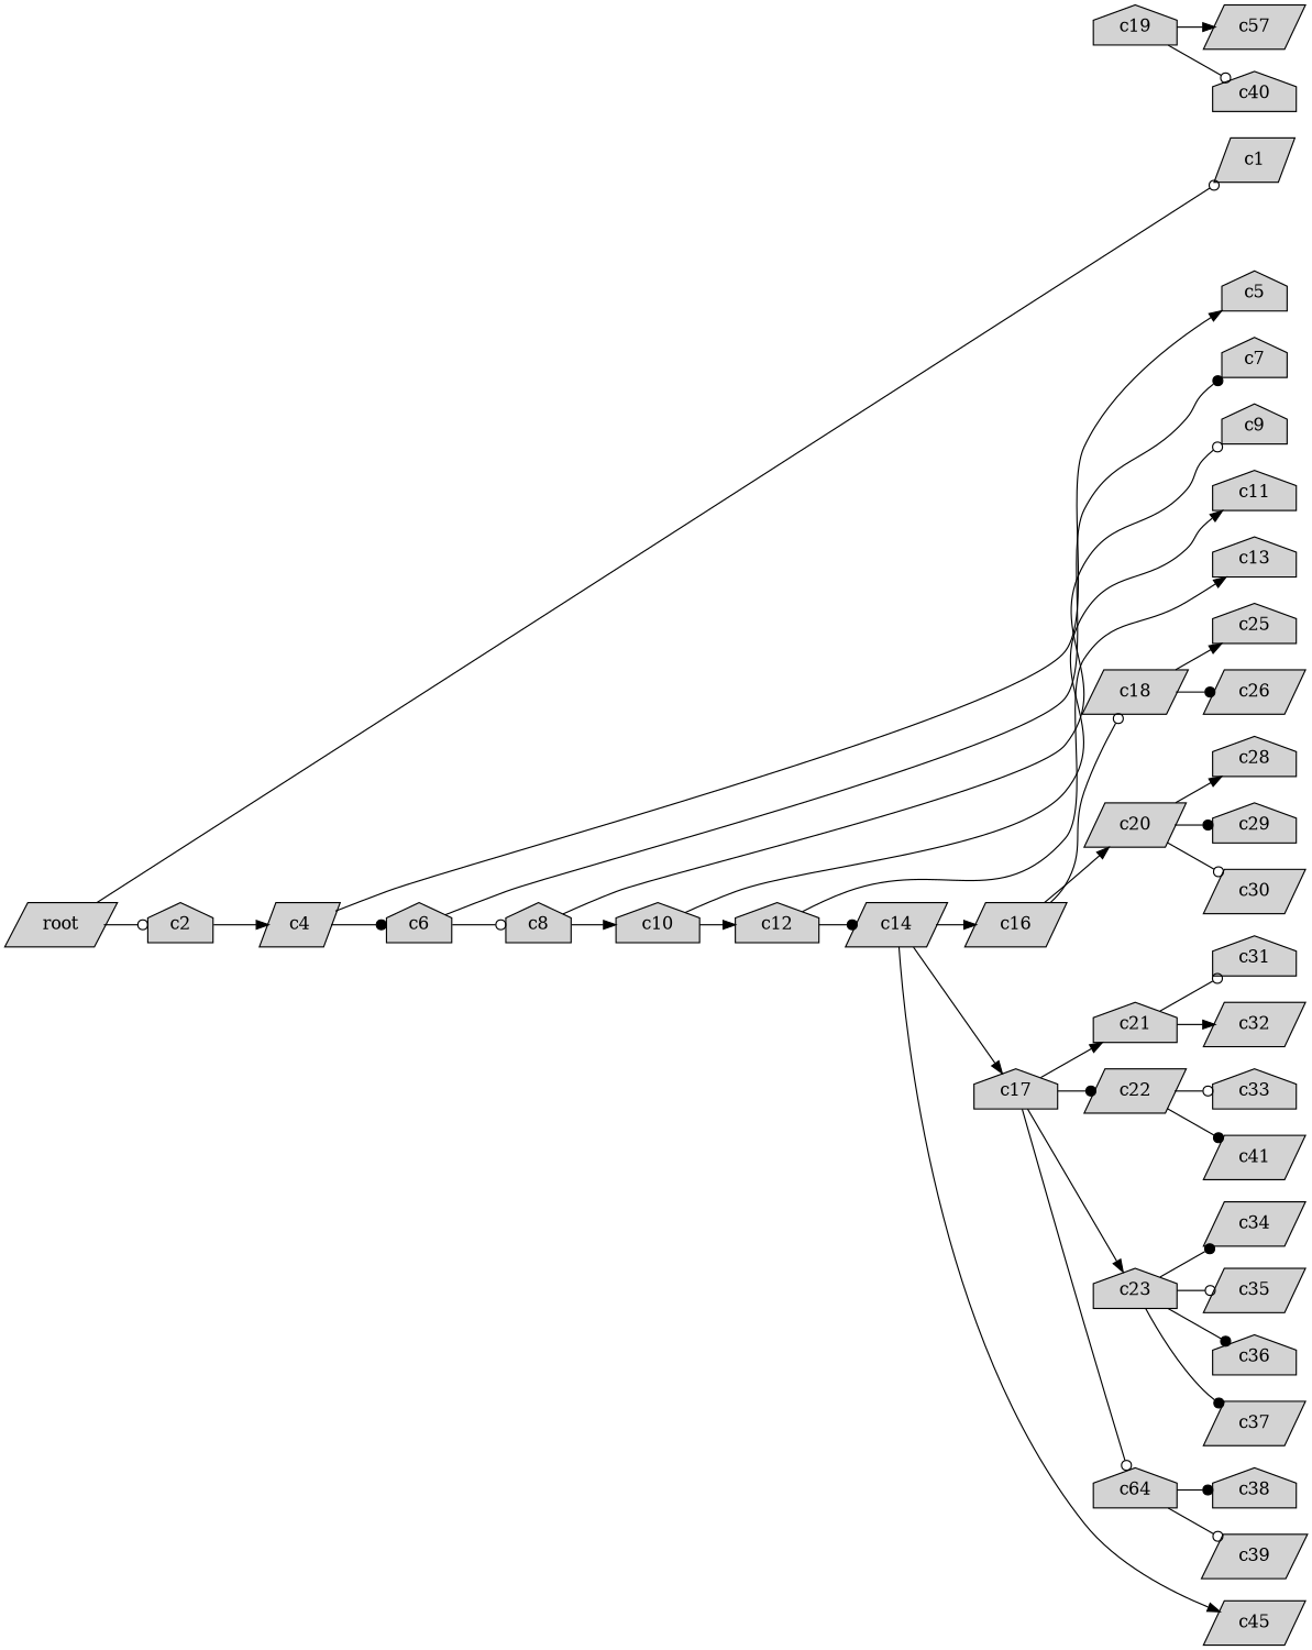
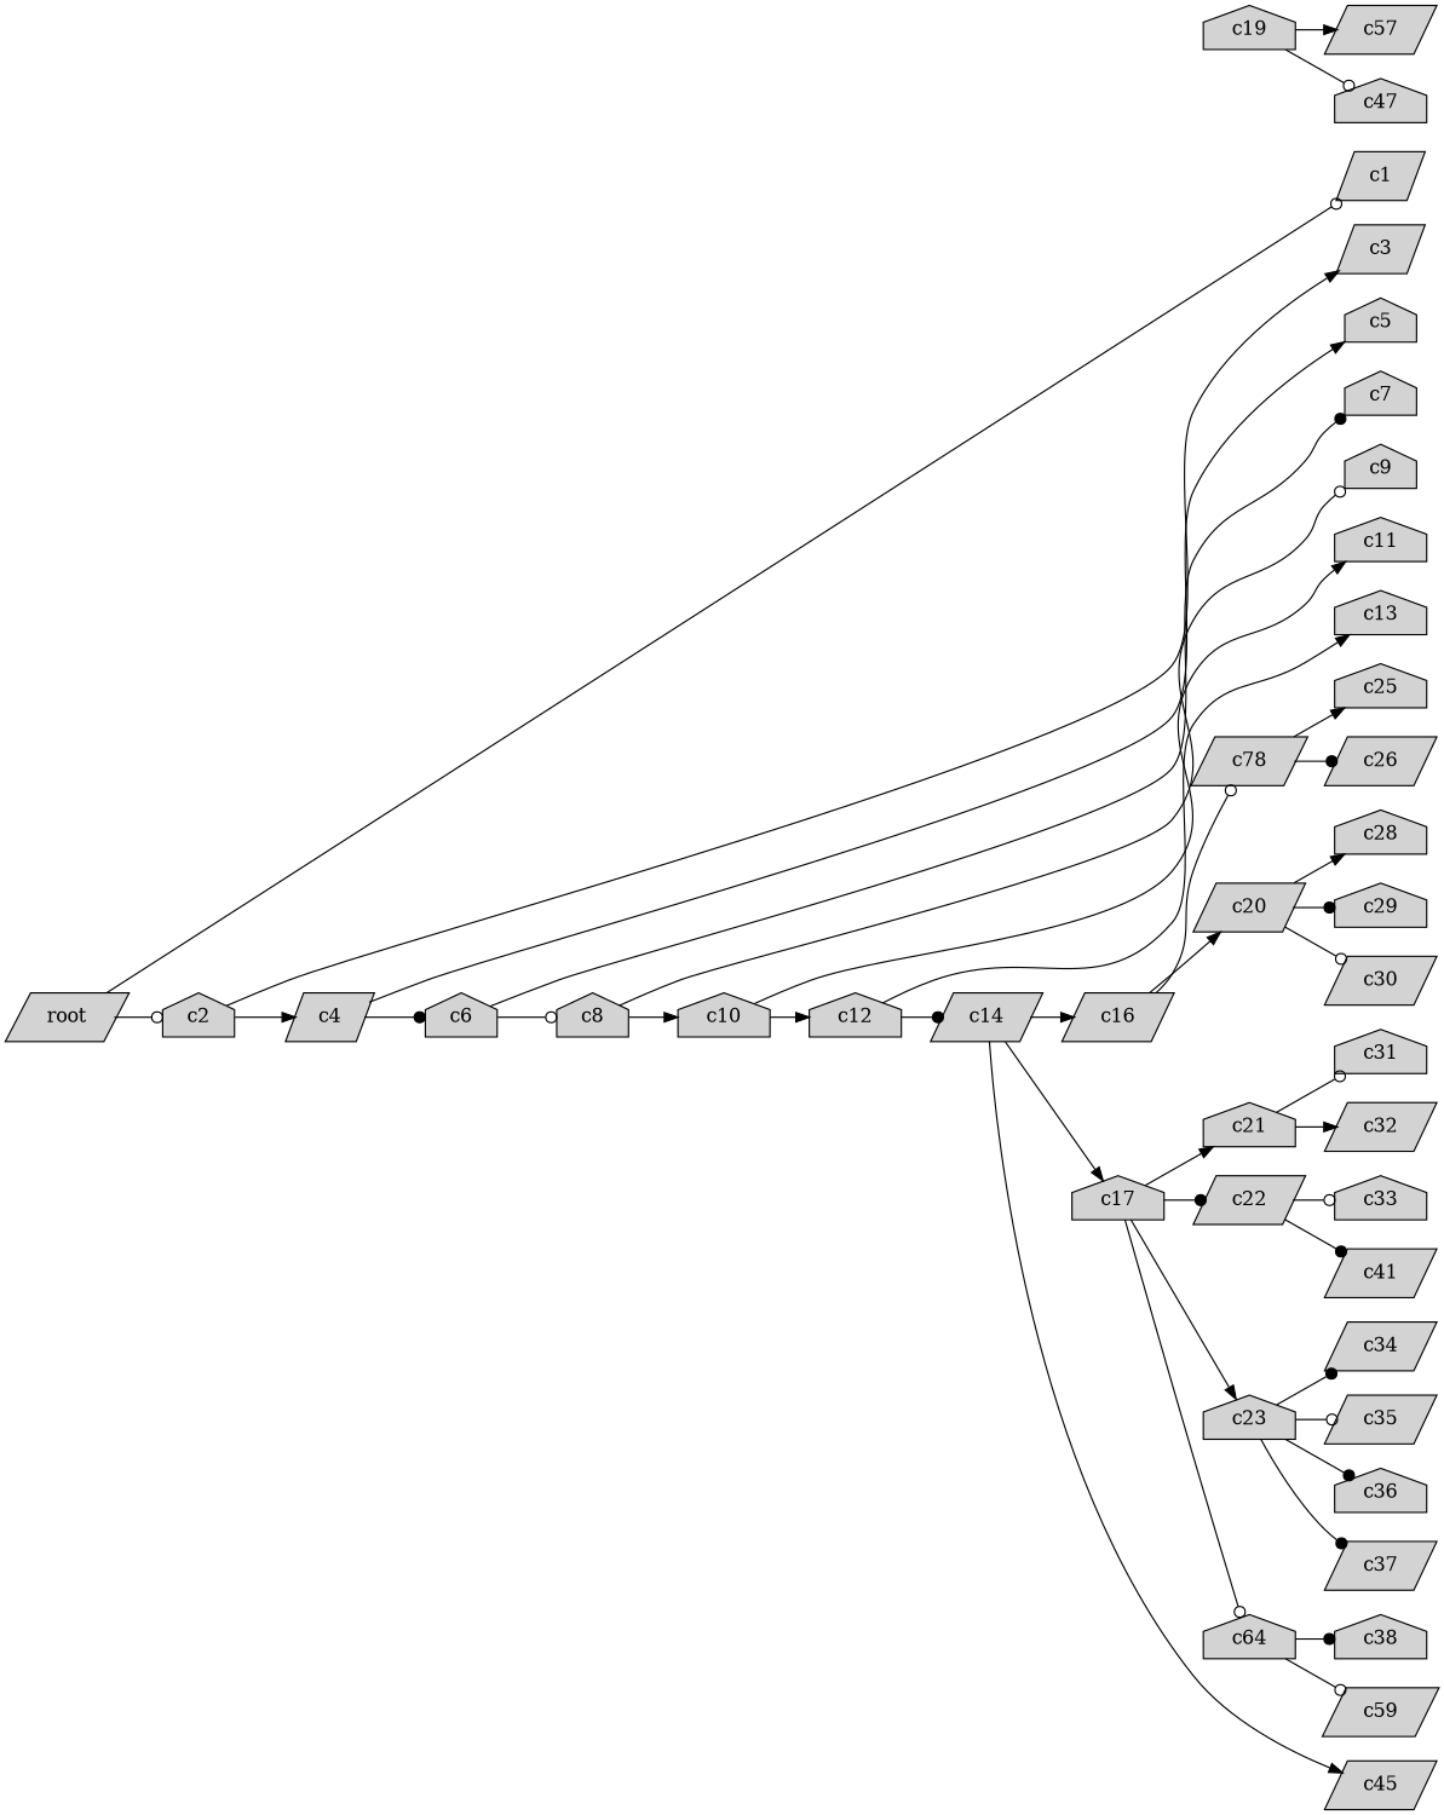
  digraph {
    rankdir=LR
    ranksep="0.2 equally"
    node [color=black fillcolor=lightgray shape=house style=filled]
    edge [arrowhead=normal weight=0]
    c16 [shape=parallelogram width=0.05]
    c17 [width=0.05]
-   c18 [shape=parallelogram width=0.05]
+   c18 [shape=parallelogram width=0.05 label=c78]
    c19 [width=0.05]
    c20 [shape=parallelogram width=0.05]
    c21 [width=0.05]
    c22 [shape=parallelogram width=0.05]
    c23 [width=0.05]
    n9 [label=c64 width=0.05]
    c1 [shape=parallelogram width=0.05]
+   c3 [shape=parallelogram width=0.05]
    c5 [width=0.05]
    c7 [width=0.05]
    c9 [width=0.05]
    c11 [width=0.05]
    c13 [width=0.05]
    n17 [label=c45 shape=parallelogram width=0.05]
    c25 [width=0.05]
    c26 [shape=parallelogram width=0.05]
    n20 [label=c57 shape=parallelogram width=0.05]
    c28 [width=0.05]
    c29 [width=0.05]
    c30 [shape=parallelogram width=0.05]
    c31 [width=0.05]
    c32 [shape=parallelogram width=0.05]
    c33 [width=0.05]
    c34 [shape=parallelogram width=0.05]
    c35 [shape=parallelogram width=0.05]
    c36 [width=0.05]
    c37 [shape=parallelogram width=0.05]
    c38 [width=0.05]
-   c39 [shape=parallelogram width=0.05]
-   c40 [width=0.05]
+   c39 [shape=parallelogram width=0.05 label=c59]
+   c40 [width=0.05 label=c47]
    c41 [shape=parallelogram width=0.05]
    root [group=root shape=parallelogram width=0.05]
    c2 [width=0.05]
    c4 [shape=parallelogram width=0.05]
    c6 [width=0.05]
    c8 [width=0.05]
    c10 [width=0.05]
    c12 [width=0.05]
    c14 [shape=parallelogram width=0.05]
    subgraph sub_1 {
      rank=same
      c16
      c17
    }
    subgraph sub_2 {
      rank=same
      c18
      c19
      c20
      c21
      c22
      c23
      n9
    }
    subgraph sub_3 {
      rank=same
      c1
+     c3
      c5
      c7
      c9
      c11
      c13
      n17
      c25
      c26
      n20
      c28
      c29
      c30
      c31
      c32
      c33
      c34
      c35
      c36
      c37
      c38
      c39
      c40
      c41
    }
    c16 -> c18 [arrowhead=odot]
    c16 -> c20
    c17 -> c21
    c17 -> c22 [arrowhead=dot weight=1]
    c17 -> c23
    c17 -> n9 [arrowhead=odot]
    c18 -> c25
    c18 -> c26 [arrowhead=dot weight=1]
    c19 -> n20 [weight=1]
    c19 -> c40 [arrowhead=odot]
    c20 -> c28
    c20 -> c29 [arrowhead=dot weight=1]
    c20 -> c30 [arrowhead=odot]
    c21 -> c31 [arrowhead=odot]
    c21 -> c32 [weight=1]
    c22 -> c33 [arrowhead=odot weight=1]
    c22 -> c41 [arrowhead=dot]
    c23 -> c34 [arrowhead=dot]
    c23 -> c35 [arrowhead=odot weight=1]
    c23 -> c36 [arrowhead=dot]
    c23 -> c37 [arrowhead=dot]
    n9 -> c38 [arrowhead=dot weight=1]
    n9 -> c39 [arrowhead=odot]
    root -> c1 [arrowhead=odot]
    root -> c2 [arrowhead=odot weight=1]
+   c2 -> c3
    c2 -> c4 [weight=1]
    c4 -> c5
    c4 -> c6 [arrowhead=dot weight=1]
    c6 -> c7 [arrowhead=dot]
    c6 -> c8 [arrowhead=odot weight=1]
    c8 -> c9 [arrowhead=odot]
    c8 -> c10 [weight=1]
    c10 -> c11
    c10 -> c12 [weight=1]
    c12 -> c13
    c12 -> c14 [arrowhead=dot weight=1]
    c14 -> c16 [weight=1]
    c14 -> c17
    c14 -> n17
  }
